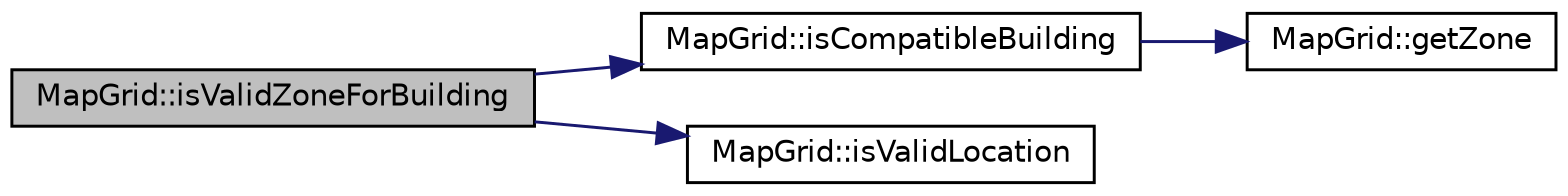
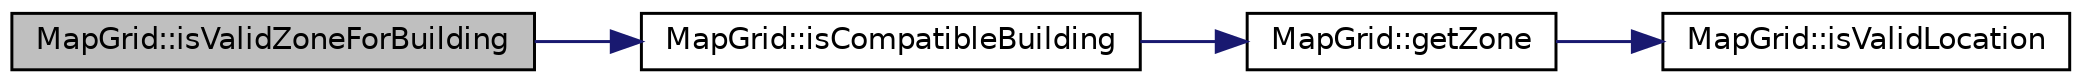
  digraph {
    rankdir=LR
    node [color=black fillcolor=white fontname=Helvetica fontsize=10 shape=record style=filled]
    edge [color=midnightblue fontname=Helvetica fontsize=10 labelfontname=Helvetica labelfontsize=10 style=solid]
    n1 [fillcolor=grey75 fontcolor=black height=0.2 label="MapGrid::isValidZoneForBuilding" width=0.4]
    n2 [height=0.2 label="MapGrid::isCompatibleBuilding" width=0.4]
    n3 [height=0.2 label="MapGrid::getZone" width=0.4]
    n4 [height=0.2 label="MapGrid::isValidLocation" width=0.4]
    n1 -> n2
    n2 -> n3
-   n1 -> n4
+   n3 -> n4
  }
